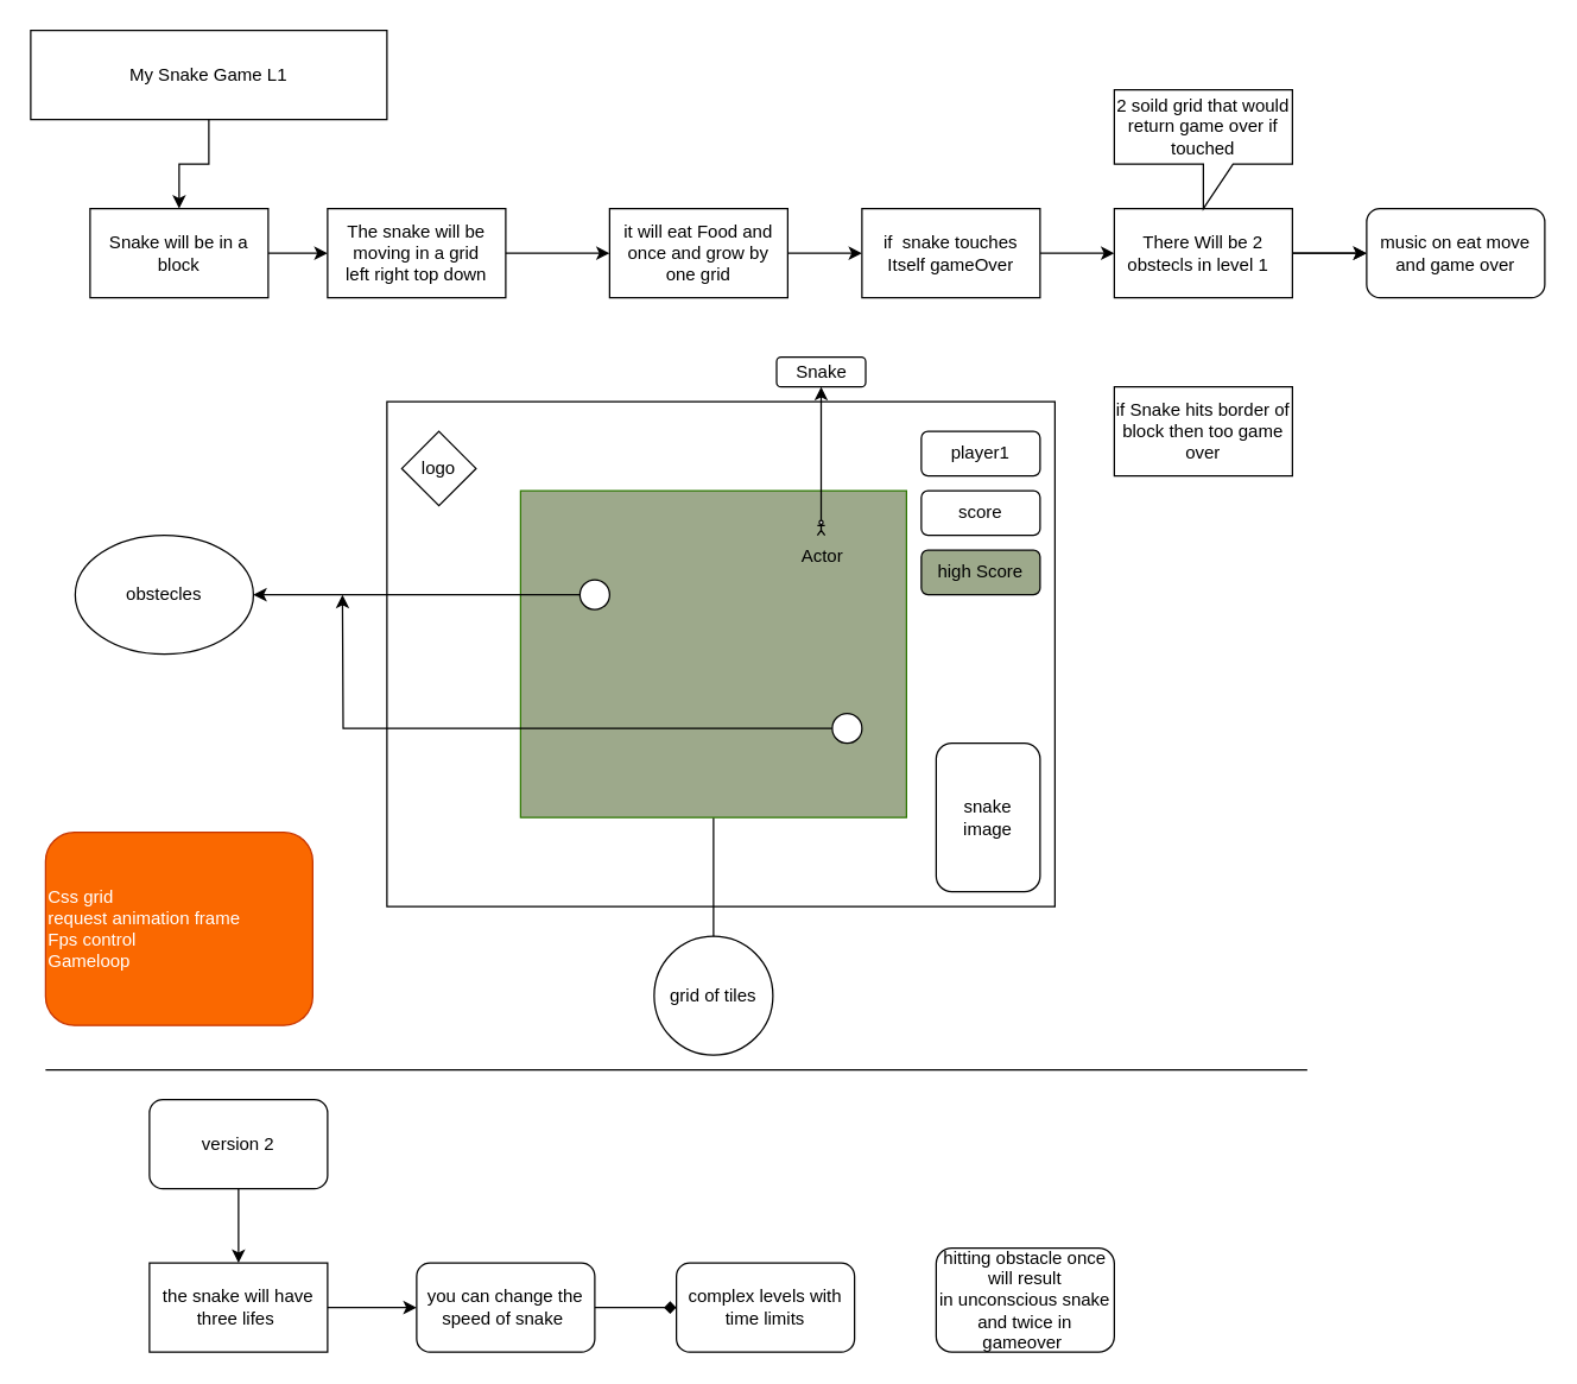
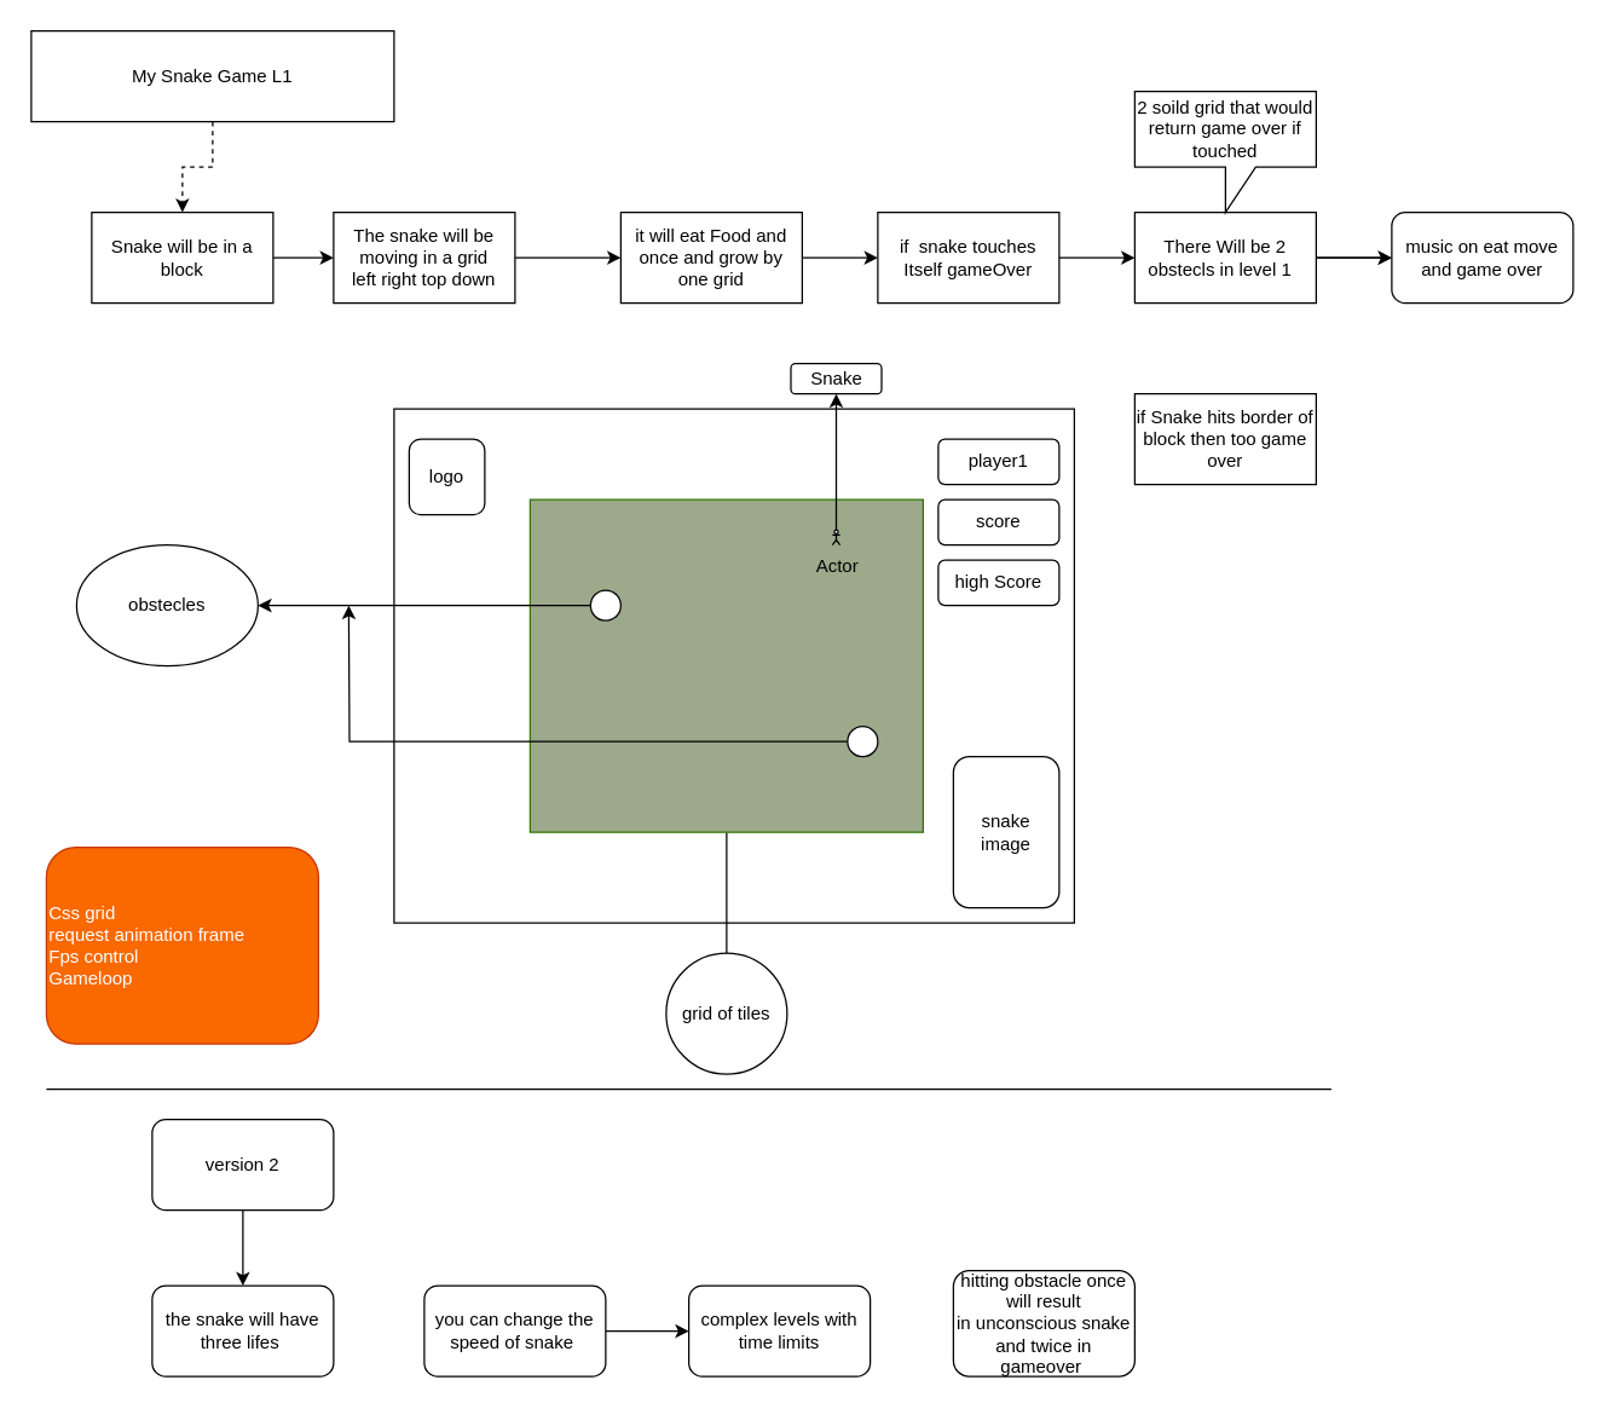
  <mxCell id="0" />
  <mxCell id="1" parent="0" />
- <mxCell id="2" style="edgeStyle=orthogonalEdgeStyle;rounded=0;orthogonalLoop=1;jettySize=auto;html=1;entryX=0.5;entryY=0;entryDx=0;entryDy=0;" parent="1" source="3" target="5" edge="1"><mxGeometry relative="1" as="geometry" /></mxCell>
+ <mxCell id="2" style="edgeStyle=orthogonalEdgeStyle;rounded=0;orthogonalLoop=1;jettySize=auto;html=1;entryX=0.5;entryY=0;entryDx=0;entryDy=0;dashed=1;" parent="1" source="3" target="5" edge="1"><mxGeometry relative="1" as="geometry" /></mxCell>
  <mxCell id="3" value="My Snake Game L1" style="rounded=0;whiteSpace=wrap;html=1;" parent="1" vertex="1"><mxGeometry x="20" y="20" width="240" height="60" as="geometry" /></mxCell>
  <mxCell id="4" style="edgeStyle=orthogonalEdgeStyle;rounded=0;orthogonalLoop=1;jettySize=auto;html=1;exitX=1;exitY=0.5;exitDx=0;exitDy=0;" parent="1" source="5" target="7" edge="1"><mxGeometry relative="1" as="geometry" /></mxCell>
  <mxCell id="5" value="Snake will be in a block" style="rounded=0;whiteSpace=wrap;html=1;" parent="1" vertex="1"><mxGeometry x="60" y="140" width="120" height="60" as="geometry" /></mxCell>
  <mxCell id="6" style="edgeStyle=orthogonalEdgeStyle;rounded=0;orthogonalLoop=1;jettySize=auto;html=1;entryX=0;entryY=0.5;entryDx=0;entryDy=0;" parent="1" source="7" target="9" edge="1"><mxGeometry relative="1" as="geometry"><mxPoint x="380" y="170" as="targetPoint" /></mxGeometry></mxCell>
  <mxCell id="7" value="The snake will be moving in a grid&lt;br&gt;left right top down" style="rounded=0;whiteSpace=wrap;html=1;" parent="1" vertex="1"><mxGeometry x="220" y="140" width="120" height="60" as="geometry" /></mxCell>
  <mxCell id="8" style="edgeStyle=orthogonalEdgeStyle;rounded=0;orthogonalLoop=1;jettySize=auto;html=1;entryX=0;entryY=0.5;entryDx=0;entryDy=0;" parent="1" source="9" target="11" edge="1"><mxGeometry relative="1" as="geometry"><mxPoint x="550" y="170" as="targetPoint" /></mxGeometry></mxCell>
  <mxCell id="9" value="it will eat Food and once and grow by one grid" style="rounded=0;whiteSpace=wrap;html=1;" parent="1" vertex="1"><mxGeometry x="410" y="140" width="120" height="60" as="geometry" /></mxCell>
  <mxCell id="10" style="edgeStyle=orthogonalEdgeStyle;rounded=0;orthogonalLoop=1;jettySize=auto;html=1;entryX=0;entryY=0.5;entryDx=0;entryDy=0;" parent="1" source="11" target="14" edge="1"><mxGeometry relative="1" as="geometry"><mxPoint x="720" y="170" as="targetPoint" /></mxGeometry></mxCell>
  <mxCell id="11" value="if&amp;nbsp; snake touches Itself gameOver" style="rounded=0;whiteSpace=wrap;html=1;" parent="1" vertex="1"><mxGeometry x="580" y="140" width="120" height="60" as="geometry" /></mxCell>
  <mxCell id="12" style="edgeStyle=orthogonalEdgeStyle;rounded=0;orthogonalLoop=1;jettySize=auto;html=1;" parent="1" source="14" target="36" edge="1"><mxGeometry relative="1" as="geometry" /></mxCell>
  <mxCell id="13" style="edgeStyle=orthogonalEdgeStyle;rounded=0;orthogonalLoop=1;jettySize=auto;html=1;exitX=1;exitY=0.5;exitDx=0;exitDy=0;" parent="1" source="14" edge="1"><mxGeometry relative="1" as="geometry"><mxPoint x="920" y="170" as="targetPoint" /></mxGeometry></mxCell>
  <mxCell id="14" value="There Will be 2 obstecls in level 1&amp;nbsp;&amp;nbsp;" style="rounded=0;whiteSpace=wrap;html=1;" parent="1" vertex="1"><mxGeometry x="750" y="140" width="120" height="60" as="geometry" /></mxCell>
  <mxCell id="15" value="if Snake hits border of block then too game over" style="rounded=0;whiteSpace=wrap;html=1;" parent="1" vertex="1"><mxGeometry x="750" y="260" width="120" height="60" as="geometry" /></mxCell>
  <mxCell id="16" value="2 soild grid that would return game over if touched" style="shape=callout;whiteSpace=wrap;html=1;perimeter=calloutPerimeter;" parent="1" vertex="1"><mxGeometry x="750" y="60" width="120" height="80" as="geometry" /></mxCell>
  <mxCell id="17" value="" style="rounded=0;whiteSpace=wrap;html=1;" parent="1" vertex="1"><mxGeometry x="260" y="270" width="450" height="340" as="geometry" /></mxCell>
  <mxCell id="18" style="edgeStyle=orthogonalEdgeStyle;rounded=0;orthogonalLoop=1;jettySize=auto;html=1;" parent="1" source="19" edge="1"><mxGeometry relative="1" as="geometry"><mxPoint x="480" y="671" as="targetPoint" /></mxGeometry></mxCell>
  <mxCell id="19" value="" style="rounded=0;whiteSpace=wrap;html=1;strokeColor=#2D7600;fontColor=#ffffff;fillColor=#9DA98B;" parent="1" vertex="1"><mxGeometry x="350" y="330" width="260" height="220" as="geometry" /></mxCell>
  <mxCell id="20" value="player1" style="rounded=1;whiteSpace=wrap;html=1;" parent="1" vertex="1"><mxGeometry x="620" y="290" width="80" height="30" as="geometry" /></mxCell>
  <mxCell id="21" value="score" style="rounded=1;whiteSpace=wrap;html=1;" parent="1" vertex="1"><mxGeometry x="620" y="330" width="80" height="30" as="geometry" /></mxCell>
- <mxCell id="22" value="high Score" style="rounded=1;whiteSpace=wrap;html=1;fillColor=#9da98b;" parent="1" vertex="1"><mxGeometry x="620" y="370" width="80" height="30" as="geometry" /></mxCell>
- <mxCell id="23" value="logo" style="rhombus;whiteSpace=wrap;html=1;" parent="1" vertex="1"><mxGeometry x="270" y="290" width="50" height="50" as="geometry" /></mxCell>
+ <mxCell id="22" value="high Score" style="rounded=1;whiteSpace=wrap;html=1;" parent="1" vertex="1"><mxGeometry x="620" y="370" width="80" height="30" as="geometry" /></mxCell>
+ <mxCell id="23" value="logo" style="rounded=1;whiteSpace=wrap;html=1;" parent="1" vertex="1"><mxGeometry x="270" y="290" width="50" height="50" as="geometry" /></mxCell>
  <mxCell id="24" value="snake image" style="rounded=1;whiteSpace=wrap;html=1;" parent="1" vertex="1"><mxGeometry x="630" y="500" width="70" height="100" as="geometry" /></mxCell>
  <mxCell id="25" style="edgeStyle=orthogonalEdgeStyle;rounded=0;orthogonalLoop=1;jettySize=auto;html=1;" parent="1" source="26" edge="1"><mxGeometry relative="1" as="geometry"><mxPoint x="170" y="400" as="targetPoint" /></mxGeometry></mxCell>
  <mxCell id="26" value="" style="ellipse;whiteSpace=wrap;html=1;aspect=fixed;" parent="1" vertex="1"><mxGeometry x="390" y="390" width="20" height="20" as="geometry" /></mxCell>
  <mxCell id="27" style="edgeStyle=orthogonalEdgeStyle;rounded=0;orthogonalLoop=1;jettySize=auto;html=1;" parent="1" source="28" edge="1"><mxGeometry relative="1" as="geometry"><mxPoint x="230" y="400" as="targetPoint" /></mxGeometry></mxCell>
  <mxCell id="28" value="" style="ellipse;whiteSpace=wrap;html=1;aspect=fixed;" parent="1" vertex="1"><mxGeometry x="560" y="480" width="20" height="20" as="geometry" /></mxCell>
  <mxCell id="29" value="obstecles" style="ellipse;whiteSpace=wrap;html=1;" parent="1" vertex="1"><mxGeometry x="50" y="360" width="120" height="80" as="geometry" /></mxCell>
  <mxCell id="30" value="grid of tiles" style="ellipse;whiteSpace=wrap;html=1;aspect=fixed;" parent="1" vertex="1"><mxGeometry x="440" y="630" width="80" height="80" as="geometry" /></mxCell>
  <mxCell id="31" style="edgeStyle=orthogonalEdgeStyle;rounded=0;orthogonalLoop=1;jettySize=auto;html=1;" parent="1" source="32" edge="1"><mxGeometry relative="1" as="geometry"><mxPoint x="552.5" y="260" as="targetPoint" /></mxGeometry></mxCell>
  <mxCell id="32" value="Actor" style="shape=umlActor;verticalLabelPosition=bottom;verticalAlign=top;html=1;outlineConnect=0;" parent="1" vertex="1"><mxGeometry x="550" y="350" width="5" height="10" as="geometry" /></mxCell>
  <mxCell id="33" value="Snake" style="rounded=1;whiteSpace=wrap;html=1;" parent="1" vertex="1"><mxGeometry x="522.5" y="240" width="60" height="20" as="geometry" /></mxCell>
  <mxCell id="34" style="edgeStyle=orthogonalEdgeStyle;rounded=0;orthogonalLoop=1;jettySize=auto;html=1;entryX=0.5;entryY=0;entryDx=0;entryDy=0;" parent="1" source="35" target="38" edge="1"><mxGeometry relative="1" as="geometry" /></mxCell>
  <mxCell id="35" value="version 2" style="rounded=1;whiteSpace=wrap;html=1;" parent="1" vertex="1"><mxGeometry x="100" y="740" width="120" height="60" as="geometry" /></mxCell>
  <mxCell id="36" value="music on eat move and game over" style="rounded=1;whiteSpace=wrap;html=1;" parent="1" vertex="1"><mxGeometry x="920" y="140" width="120" height="60" as="geometry" /></mxCell>
- <mxCell id="37" style="edgeStyle=orthogonalEdgeStyle;rounded=0;orthogonalLoop=1;jettySize=auto;html=1;entryX=0;entryY=0.5;entryDx=0;entryDy=0;" parent="1" source="38" target="40" edge="1"><mxGeometry relative="1" as="geometry" /></mxCell>
- <mxCell id="38" value="the snake will have three lifes&amp;nbsp;" style="whiteSpace=wrap;html=1;rounded=0;" parent="1" vertex="1"><mxGeometry x="100" y="850" width="120" height="60" as="geometry" /></mxCell>
- <mxCell id="39" style="edgeStyle=orthogonalEdgeStyle;rounded=0;orthogonalLoop=1;jettySize=auto;html=1;entryX=0;entryY=0.5;entryDx=0;entryDy=0;endArrow=diamond;" parent="1" source="40" target="41" edge="1"><mxGeometry relative="1" as="geometry" /></mxCell>
+ <mxCell id="38" value="the snake will have three lifes&amp;nbsp;" style="rounded=1;whiteSpace=wrap;html=1;" parent="1" vertex="1"><mxGeometry x="100" y="850" width="120" height="60" as="geometry" /></mxCell>
+ <mxCell id="39" style="edgeStyle=orthogonalEdgeStyle;rounded=0;orthogonalLoop=1;jettySize=auto;html=1;entryX=0;entryY=0.5;entryDx=0;entryDy=0;" parent="1" source="40" target="41" edge="1"><mxGeometry relative="1" as="geometry" /></mxCell>
  <mxCell id="40" value="you can change the speed of snake&amp;nbsp;" style="rounded=1;whiteSpace=wrap;html=1;" parent="1" vertex="1"><mxGeometry x="280" y="850" width="120" height="60" as="geometry" /></mxCell>
  <mxCell id="41" value="complex levels with&lt;br&gt;time limits" style="rounded=1;whiteSpace=wrap;html=1;" parent="1" vertex="1"><mxGeometry x="455" y="850" width="120" height="60" as="geometry" /></mxCell>
  <mxCell id="42" value="hitting obstacle once will result in&amp;nbsp;unconscious snake and twice in gameover&amp;nbsp;" style="rounded=1;whiteSpace=wrap;html=1;" parent="1" vertex="1"><mxGeometry x="630" y="840" width="120" height="70" as="geometry" /></mxCell>
  <mxCell id="43" value="" style="endArrow=none;html=1;" parent="1" edge="1"><mxGeometry width="50" height="50" relative="1" as="geometry"><mxPoint y="720" as="sourcePoint" x="30" /><mxPoint x="880" y="720" as="targetPoint" /></mxGeometry></mxCell>
  <mxCell id="44" value="Css grid&amp;nbsp;&lt;br&gt;request animation frame&amp;nbsp;&lt;br&gt;Fps control&amp;nbsp;&lt;br&gt;Gameloop&lt;br&gt;" style="rounded=1;whiteSpace=wrap;html=1;align=left;fillColor=#fa6800;strokeColor=#C73500;fontColor=#ffffff;" parent="1" vertex="1"><mxGeometry y="560" width="180" height="130" as="geometry" x="30" /></mxCell>
